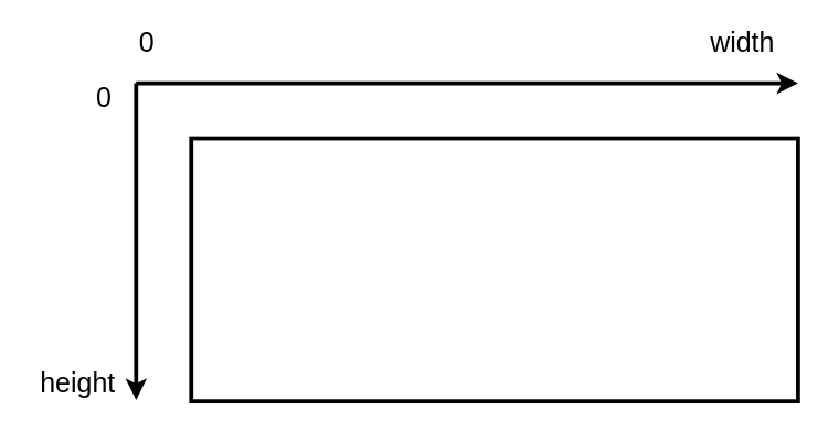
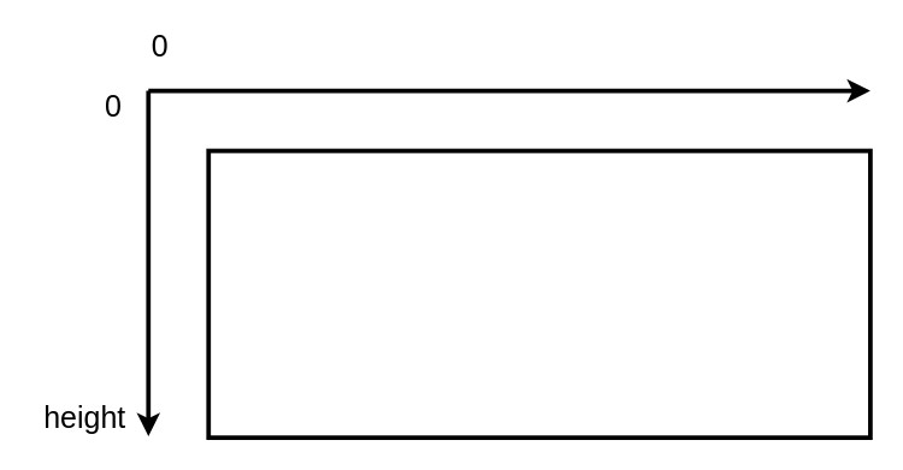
  <mxCell id="0" />
  <mxCell id="1" parent="0" />
  <mxCell id="2" value="" style="rounded=0;whiteSpace=wrap;html=1;strokeWidth=3;" parent="1" vertex="1"><mxGeometry x="138" y="100" width="440" height="191" as="geometry" /></mxCell>
  <mxCell id="3" value="" style="endArrow=classic;html=1;strokeWidth=3;" parent="1" edge="1"><mxGeometry width="50" height="50" relative="1" as="geometry"><mxPoint x="98" y="60" as="sourcePoint" /><mxPoint x="98" y="290" as="targetPoint" /></mxGeometry></mxCell>
  <mxCell id="4" value="" style="endArrow=classic;html=1;strokeWidth=3;" parent="1" edge="1"><mxGeometry width="50" height="50" relative="1" as="geometry"><mxPoint x="98" y="60" as="sourcePoint" /><mxPoint x="578" y="60" as="targetPoint" /></mxGeometry></mxCell>
  <mxCell id="5" value="&lt;span style=&quot;font-size: 20px&quot;&gt;0&lt;/span&gt;" style="text;html=1;strokeColor=none;fillColor=none;align=center;verticalAlign=middle;whiteSpace=wrap;rounded=0;" parent="1" vertex="1"><mxGeometry x="67" y="60" width="16" height="20" as="geometry" /></mxCell>
  <mxCell id="6" value="&lt;span style=&quot;font-size: 20px&quot;&gt;height&lt;/span&gt;" style="text;html=1;strokeColor=none;fillColor=none;align=center;verticalAlign=middle;whiteSpace=wrap;rounded=0;" parent="1" vertex="1"><mxGeometry x="20" y="267" width="72" height="20" as="geometry" /></mxCell>
- <mxCell id="7" value="&lt;span style=&quot;font-size: 20px&quot;&gt;width&lt;/span&gt;" style="text;html=1;strokeColor=none;fillColor=none;align=center;verticalAlign=middle;whiteSpace=wrap;rounded=0;" parent="1" vertex="1"><mxGeometry x="507" y="20" width="62" height="20" as="geometry" /></mxCell>
  <mxCell id="8" value="&lt;span style=&quot;font-size: 20px&quot;&gt;0&lt;/span&gt;" style="text;html=1;strokeColor=none;fillColor=none;align=center;verticalAlign=middle;whiteSpace=wrap;rounded=0;" parent="1" vertex="1"><mxGeometry x="98" y="20" width="16" height="20" as="geometry" /></mxCell>
